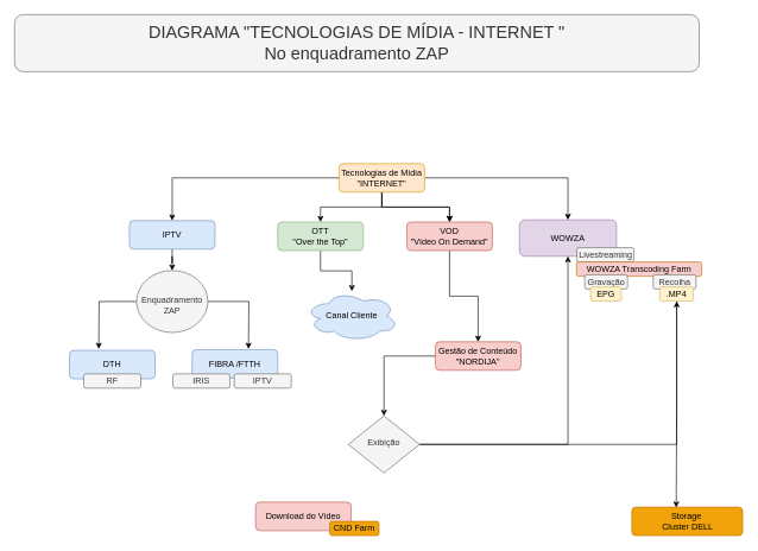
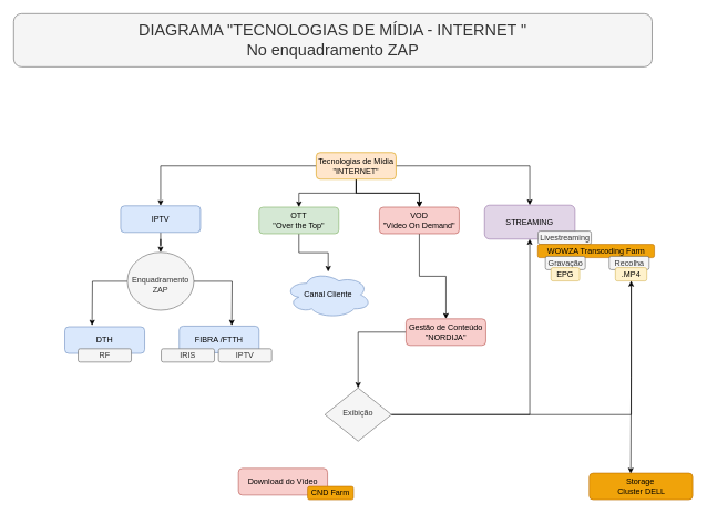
  <mxCell id="0" />
  <mxCell id="1" parent="0" />
  <mxCell id="2" value="" style="edgeStyle=orthogonalEdgeStyle;rounded=0;orthogonalLoop=1;jettySize=auto;html=1;entryX=0.5;entryY=0;entryDx=0;entryDy=0;" edge="1" parent="1" source="7" target="14"><mxGeometry relative="1" as="geometry"><mxPoint x="686" y="249" as="targetPoint" /></mxGeometry></mxCell>
  <mxCell id="3" value="" style="edgeStyle=orthogonalEdgeStyle;rounded=0;orthogonalLoop=1;jettySize=auto;html=1;entryX=0.5;entryY=0;entryDx=0;entryDy=0;" edge="1" parent="1" source="7" target="9"><mxGeometry relative="1" as="geometry"><mxPoint x="366" y="249" as="targetPoint" /></mxGeometry></mxCell>
  <mxCell id="4" value="" style="edgeStyle=orthogonalEdgeStyle;rounded=0;orthogonalLoop=1;jettySize=auto;html=1;" edge="1" parent="1" source="7" target="13"><mxGeometry relative="1" as="geometry" /></mxCell>
  <mxCell id="5" value="" style="edgeStyle=orthogonalEdgeStyle;rounded=0;orthogonalLoop=1;jettySize=auto;html=1;" edge="1" parent="1" source="7" target="13"><mxGeometry relative="1" as="geometry" /></mxCell>
  <mxCell id="6" value="" style="edgeStyle=orthogonalEdgeStyle;rounded=0;orthogonalLoop=1;jettySize=auto;html=1;entryX=0.5;entryY=0;entryDx=0;entryDy=0;" edge="1" parent="1" source="7" target="11"><mxGeometry relative="1" as="geometry"><mxPoint x="535" y="329" as="targetPoint" /></mxGeometry></mxCell>
  <mxCell id="7" value="Tecnologias de Mídia&lt;br&gt;&quot;INTERNET&quot;" style="rounded=1;whiteSpace=wrap;html=1;fontSize=12;glass=0;strokeWidth=1;shadow=0;fillColor=#ffe6cc;strokeColor=#d79b00;" vertex="1" parent="1"><mxGeometry x="475" y="229" width="120" height="40" as="geometry" /></mxCell>
  <mxCell id="8" value="" style="edgeStyle=orthogonalEdgeStyle;rounded=0;orthogonalLoop=1;jettySize=auto;html=1;" edge="1" parent="1" source="9" target="25"><mxGeometry relative="1" as="geometry" /></mxCell>
  <mxCell id="9" value="IPTV" style="rounded=1;whiteSpace=wrap;html=1;fontSize=12;glass=0;strokeWidth=1;shadow=0;fillColor=#dae8fc;strokeColor=#6c8ebf;" vertex="1" parent="1"><mxGeometry x="181" y="309" width="120" height="40" as="geometry" /></mxCell>
  <mxCell id="10" value="" style="edgeStyle=orthogonalEdgeStyle;rounded=0;orthogonalLoop=1;jettySize=auto;html=1;" edge="1" parent="1" source="11" target="30"><mxGeometry relative="1" as="geometry" /></mxCell>
  <mxCell id="11" value="OTT&lt;br&gt;&quot;Over the Top&quot;" style="rounded=1;whiteSpace=wrap;html=1;fontSize=12;glass=0;strokeWidth=1;shadow=0;fillColor=#d5e8d4;strokeColor=#82b366;" vertex="1" parent="1"><mxGeometry x="389" y="311" width="120" height="40" as="geometry" /></mxCell>
  <mxCell id="12" value="" style="edgeStyle=orthogonalEdgeStyle;rounded=0;orthogonalLoop=1;jettySize=auto;html=1;" edge="1" parent="1" source="13" target="16"><mxGeometry relative="1" as="geometry" /></mxCell>
  <mxCell id="13" value="VOD&lt;br&gt;&quot;Vídeo On Demand&quot;" style="rounded=1;whiteSpace=wrap;html=1;fontSize=12;glass=0;strokeWidth=1;shadow=0;fillColor=#f8cecc;strokeColor=#b85450;" vertex="1" parent="1"><mxGeometry x="570" y="311" width="120" height="40" as="geometry" /></mxCell>
- <mxCell id="14" value="WOWZA" style="rounded=1;whiteSpace=wrap;html=1;fontSize=12;glass=0;strokeWidth=1;shadow=0;fillColor=#e1d5e7;strokeColor=#9673a6;" vertex="1" parent="1"><mxGeometry x="728" y="308" width="136" height="51" as="geometry" /></mxCell>
+ <mxCell id="14" value="STREAMING" style="rounded=1;whiteSpace=wrap;html=1;fontSize=12;glass=0;strokeWidth=1;shadow=0;fillColor=#e1d5e7;strokeColor=#9673a6;" vertex="1" parent="1"><mxGeometry x="728" y="308" width="136" height="51" as="geometry" /></mxCell>
  <mxCell id="15" value="" style="edgeStyle=orthogonalEdgeStyle;rounded=0;orthogonalLoop=1;jettySize=auto;html=1;" edge="1" parent="1" source="16" target="19"><mxGeometry relative="1" as="geometry" /></mxCell>
  <mxCell id="16" value="Gestão de Conteúdo&lt;br&gt;&quot;NORDIJA&quot;" style="rounded=1;whiteSpace=wrap;html=1;fontSize=12;glass=0;strokeWidth=1;shadow=0;fillColor=#f8cecc;strokeColor=#b85450;" vertex="1" parent="1"><mxGeometry x="610" y="479" width="120" height="40" as="geometry" /></mxCell>
  <mxCell id="17" value="" style="edgeStyle=orthogonalEdgeStyle;rounded=0;orthogonalLoop=1;jettySize=auto;html=1;" edge="1" parent="1" source="19" target="36"><mxGeometry relative="1" as="geometry"><mxPoint x="395" y="519" as="targetPoint" /></mxGeometry></mxCell>
  <mxCell id="18" value="" style="edgeStyle=orthogonalEdgeStyle;rounded=0;orthogonalLoop=1;jettySize=auto;html=1;" edge="1" parent="1" source="19" target="14"><mxGeometry relative="1" as="geometry"><mxPoint x="678" y="519" as="targetPoint" /></mxGeometry></mxCell>
  <mxCell id="19" value="Exibição" style="rhombus;whiteSpace=wrap;html=1;shadow=0;fontFamily=Helvetica;fontSize=12;align=center;strokeWidth=1;spacing=6;spacingTop=-4;fillColor=#f5f5f5;fontColor=#333333;strokeColor=#666666;" vertex="1" parent="1"><mxGeometry x="488" y="583" width="100" height="80" as="geometry" /></mxCell>
  <mxCell id="20" value="Download do Vídeo" style="rounded=1;whiteSpace=wrap;html=1;fontSize=12;glass=0;strokeWidth=1;shadow=0;fillColor=#f8cecc;strokeColor=#b85450;" vertex="1" parent="1"><mxGeometry x="358" y="704" width="134" height="40" as="geometry" /></mxCell>
  <mxCell id="21" value="CND Farm" style="rounded=1;whiteSpace=wrap;html=1;fontSize=12;glass=0;strokeWidth=1;shadow=0;fillColor=#f0a30a;fontColor=#000000;strokeColor=#BD7000;" vertex="1" parent="1"><mxGeometry x="462" y="731" width="69" height="20" as="geometry" /></mxCell>
  <mxCell id="22" value="DTH" style="rounded=1;whiteSpace=wrap;html=1;fontSize=12;glass=0;strokeWidth=1;shadow=0;fillColor=#dae8fc;strokeColor=#6c8ebf;" vertex="1" parent="1"><mxGeometry x="97" y="491" width="120" height="40" as="geometry" /></mxCell>
  <mxCell id="23" value="" style="edgeStyle=orthogonalEdgeStyle;rounded=0;orthogonalLoop=1;jettySize=auto;html=1;" edge="1" parent="1" source="25"><mxGeometry relative="1" as="geometry"><mxPoint x="138" y="489" as="targetPoint" /></mxGeometry></mxCell>
  <mxCell id="24" value="" style="edgeStyle=orthogonalEdgeStyle;rounded=0;orthogonalLoop=1;jettySize=auto;html=1;" edge="1" parent="1" source="25"><mxGeometry relative="1" as="geometry"><mxPoint x="348" y="489" as="targetPoint" /></mxGeometry></mxCell>
  <mxCell id="25" value="&lt;br&gt;Enquadramento&lt;br&gt;ZAP" style="ellipse;whiteSpace=wrap;html=1;shadow=0;fontFamily=Helvetica;fontSize=12;align=center;strokeWidth=1;spacing=6;spacingTop=-4;fillColor=#f5f5f5;fontColor=#333333;strokeColor=#666666;" vertex="1" parent="1"><mxGeometry x="191" y="379" width="100" height="87" as="geometry" /></mxCell>
  <mxCell id="26" value="FIBRA /FTTH" style="rounded=1;whiteSpace=wrap;html=1;fontSize=12;glass=0;strokeWidth=1;shadow=0;fillColor=#dae8fc;strokeColor=#6c8ebf;" vertex="1" parent="1"><mxGeometry x="269" y="490" width="120" height="40" as="geometry" /></mxCell>
  <mxCell id="27" value="RF" style="rounded=1;whiteSpace=wrap;html=1;fontSize=12;glass=0;strokeWidth=1;shadow=0;fillColor=#f5f5f5;fontColor=#333333;strokeColor=#666666;" vertex="1" parent="1"><mxGeometry x="117" y="524" width="80" height="20" as="geometry" /></mxCell>
  <mxCell id="28" value="IRIS" style="rounded=1;whiteSpace=wrap;html=1;fontSize=12;glass=0;strokeWidth=1;shadow=0;fillColor=#f5f5f5;fontColor=#333333;strokeColor=#666666;" vertex="1" parent="1"><mxGeometry x="242" y="524" width="80" height="20" as="geometry" /></mxCell>
  <mxCell id="29" value="IPTV" style="rounded=1;whiteSpace=wrap;html=1;fontSize=12;glass=0;strokeWidth=1;shadow=0;fillColor=#f5f5f5;fontColor=#333333;strokeColor=#666666;" vertex="1" parent="1"><mxGeometry x="328" y="524" width="80" height="20" as="geometry" /></mxCell>
  <mxCell id="30" value="Canal Cliente" style="ellipse;shape=cloud;whiteSpace=wrap;html=1;fillColor=#dae8fc;strokeColor=#6c8ebf;" vertex="1" parent="1"><mxGeometry x="428" y="408" width="130" height="70" as="geometry" /></mxCell>
  <mxCell id="31" value="Livestreaming" style="rounded=1;whiteSpace=wrap;html=1;fontSize=12;glass=0;strokeWidth=1;shadow=0;fillColor=#f5f5f5;fontColor=#333333;strokeColor=#666666;" vertex="1" parent="1"><mxGeometry x="808.5" y="347" width="80" height="20" as="geometry" /></mxCell>
- <mxCell id="32" value="WOWZA Transcoding Farm" style="rounded=1;whiteSpace=wrap;html=1;fontSize=12;glass=0;strokeWidth=1;shadow=0;fillColor=#f8cecc;fontColor=#000000;strokeColor=#BD7000;" vertex="1" parent="1"><mxGeometry x="808" y="367" width="175.5" height="20" as="geometry" /></mxCell>
+ <mxCell id="32" value="WOWZA Transcoding Farm" style="rounded=1;whiteSpace=wrap;html=1;fontSize=12;glass=0;strokeWidth=1;shadow=0;fillColor=#f0a30a;fontColor=#000000;strokeColor=#BD7000;" vertex="1" parent="1"><mxGeometry x="808" y="367" width="175.5" height="20" as="geometry" /></mxCell>
  <mxCell id="33" value="Gravação" style="rounded=1;whiteSpace=wrap;html=1;fontSize=12;glass=0;strokeWidth=1;shadow=0;fillColor=#f5f5f5;fontColor=#333333;strokeColor=#666666;" vertex="1" parent="1"><mxGeometry x="819.5" y="385" width="60" height="20" as="geometry" /></mxCell>
  <mxCell id="34" value="Recolha" style="rounded=1;whiteSpace=wrap;html=1;fontSize=12;glass=0;strokeWidth=1;shadow=0;fillColor=#f5f5f5;fontColor=#333333;strokeColor=#666666;" vertex="1" parent="1"><mxGeometry x="915.5" y="385" width="60" height="20" as="geometry" /></mxCell>
  <mxCell id="35" value="" style="edgeStyle=orthogonalEdgeStyle;rounded=0;orthogonalLoop=1;jettySize=auto;html=1;entryX=0.401;entryY=0.017;entryDx=0;entryDy=0;entryPerimeter=0;" edge="1" parent="1" source="36" target="38"><mxGeometry relative="1" as="geometry"><mxPoint x="938" y="689" as="targetPoint" /></mxGeometry></mxCell>
  <mxCell id="36" value=".MP4" style="rounded=1;whiteSpace=wrap;html=1;fontSize=12;glass=0;strokeWidth=1;shadow=0;fillColor=#fff2cc;strokeColor=#d6b656;" vertex="1" parent="1"><mxGeometry x="924.75" y="402" width="47.25" height="20" as="geometry" /></mxCell>
  <mxCell id="37" value="EPG" style="rounded=1;whiteSpace=wrap;html=1;fontSize=12;glass=0;strokeWidth=1;shadow=0;fillColor=#fff2cc;strokeColor=#d6b656;" vertex="1" parent="1"><mxGeometry x="828" y="402" width="43" height="20" as="geometry" /></mxCell>
  <mxCell id="38" value="Storage&amp;nbsp;&lt;br&gt;Cluster DELL" style="rounded=1;whiteSpace=wrap;html=1;fontSize=12;glass=0;strokeWidth=1;shadow=0;fillColor=#f0a30a;strokeColor=#BD7000;fontColor=#000000;" vertex="1" parent="1"><mxGeometry x="885.5" y="711" width="155.5" height="40" as="geometry" /></mxCell>
  <mxCell id="39" value="&lt;font style=&quot;font-size: 24px&quot;&gt;DIAGRAMA &quot;TECNOLOGIAS DE MÍDIA - INTERNET &quot;&lt;br&gt;No enquadramento ZAP&lt;/font&gt;" style="rounded=1;whiteSpace=wrap;html=1;fontSize=12;glass=0;strokeWidth=1;shadow=0;fillColor=#f5f5f5;fontColor=#333333;strokeColor=#666666;" vertex="1" parent="1"><mxGeometry x="20" y="20" width="960" height="80" as="geometry" /></mxCell>
